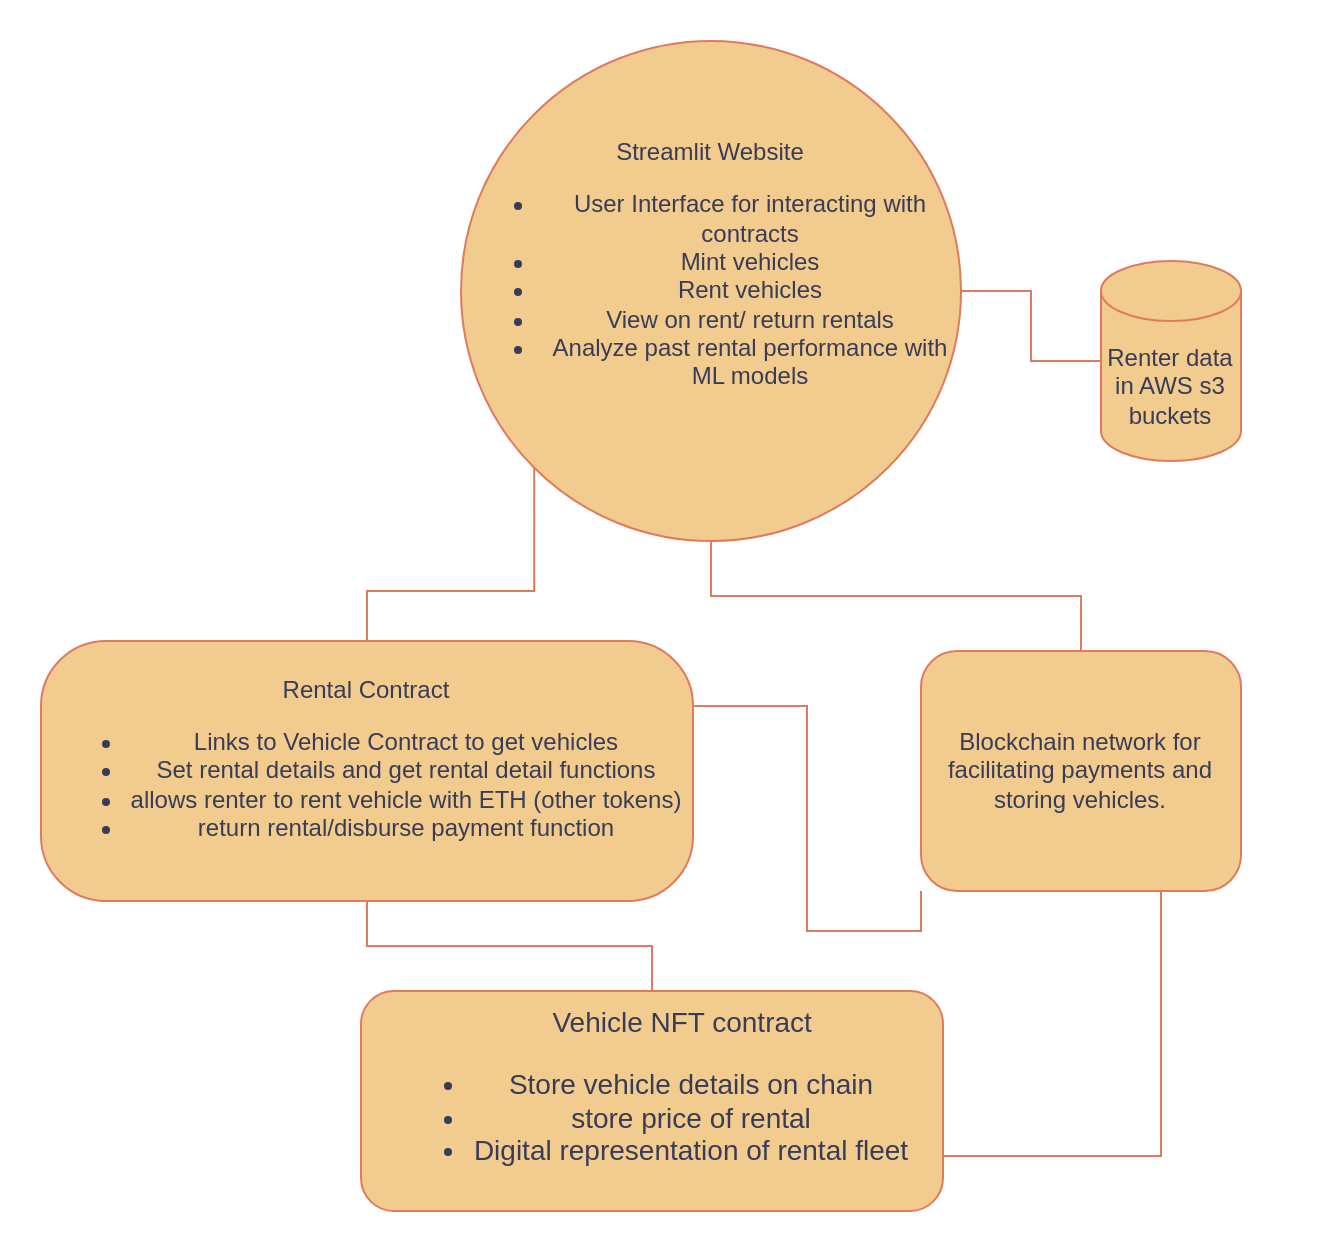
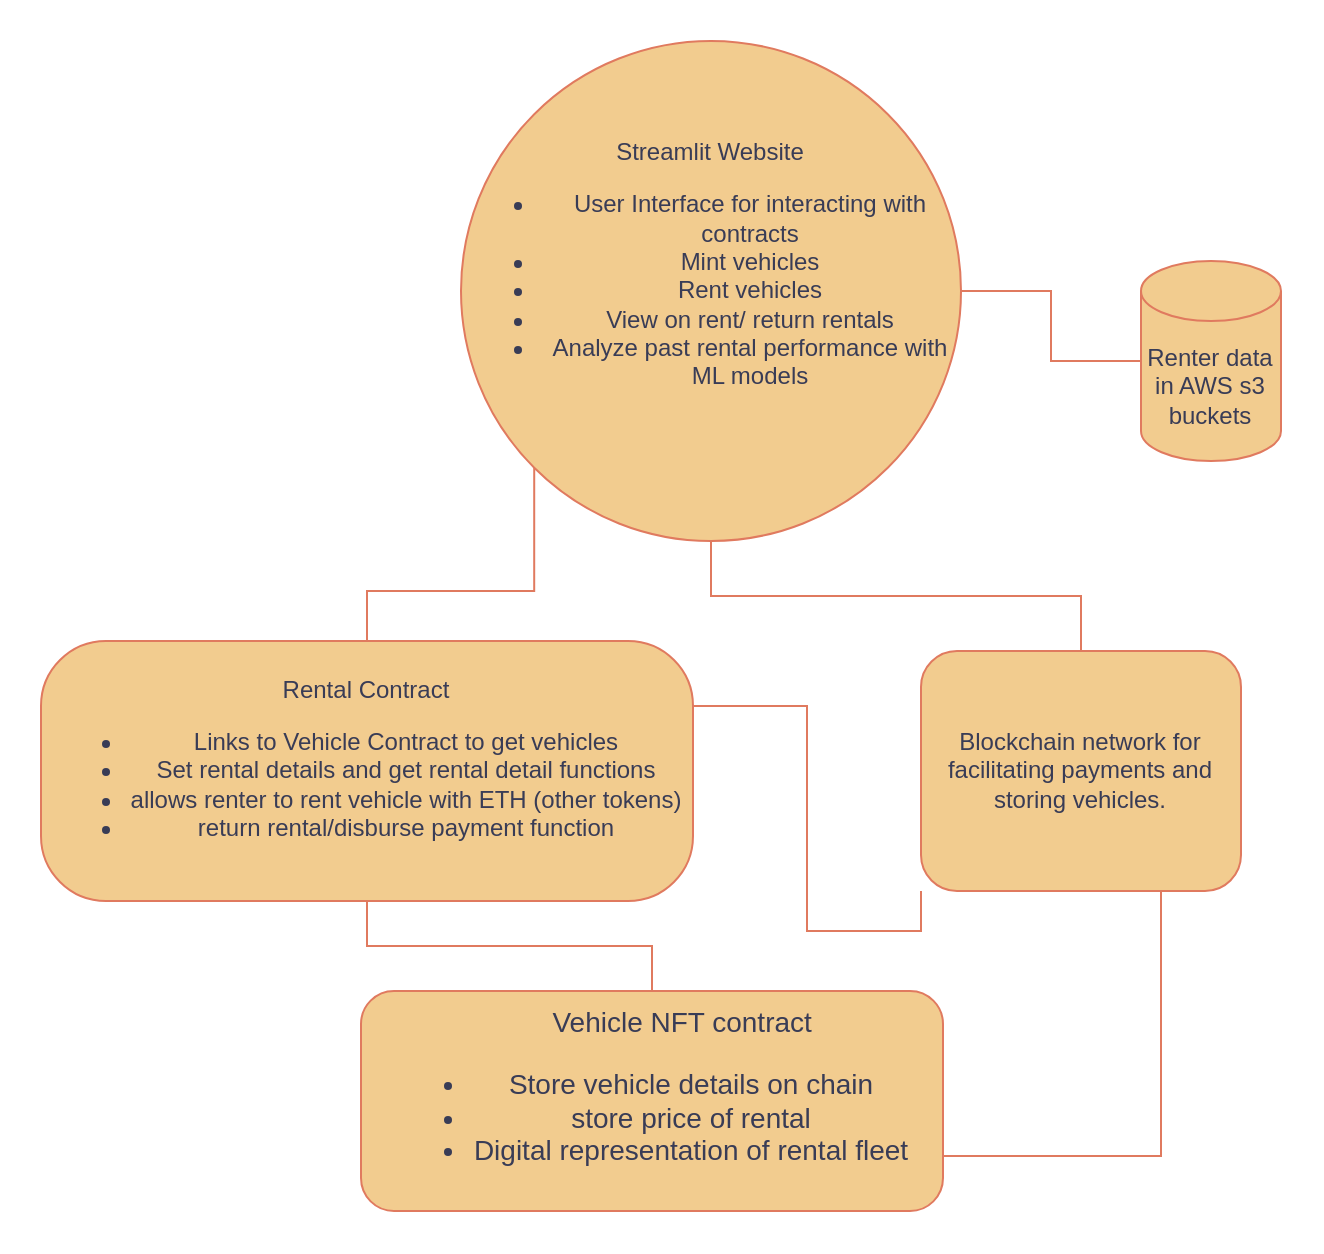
  <mxCell id="0" />
  <mxCell id="1" parent="0" />
  <mxCell id="2" value="&lt;div style=&quot;font-size: 14px;&quot;&gt;&lt;span style=&quot;background-color: initial;&quot;&gt;&lt;font style=&quot;font-size: 14px;&quot;&gt;&lt;span style=&quot;white-space: pre;&quot;&gt;&#09;&lt;/span&gt;Vehicle NFT contract&lt;/font&gt;&lt;/span&gt;&lt;/div&gt;&lt;div style=&quot;font-size: 14px;&quot;&gt;&lt;ul style=&quot;&quot;&gt;&lt;li style=&quot;&quot;&gt;&lt;font style=&quot;font-size: 14px;&quot;&gt;&lt;span style=&quot;background-color: initial;&quot;&gt;Store vehicle details on chai&lt;/span&gt;n&lt;/font&gt;&lt;/li&gt;&lt;li style=&quot;&quot;&gt;&lt;font style=&quot;font-size: 14px;&quot;&gt;store price of rental&lt;/font&gt;&lt;/li&gt;&lt;li style=&quot;&quot;&gt;&lt;font style=&quot;font-size: 14px;&quot;&gt;Digital representation of rental fleet&lt;/font&gt;&lt;/li&gt;&lt;/ul&gt;&lt;/div&gt;" style="rounded=1;whiteSpace=wrap;html=1;fontSize=12;glass=0;strokeWidth=1;shadow=0;direction=west;labelBackgroundColor=none;fillColor=#F2CC8F;strokeColor=#E07A5F;fontColor=#393C56;align=center;" parent="1" vertex="1"><mxGeometry x="180" y="495" width="291" height="110" as="geometry" /></mxCell>
  <mxCell id="3" value="" style="rounded=0;html=1;jettySize=auto;orthogonalLoop=1;fontSize=11;endArrow=none;endFill=0;endSize=8;strokeWidth=1;shadow=0;labelBackgroundColor=none;edgeStyle=orthogonalEdgeStyle;strokeColor=#E07A5F;fontColor=default;startArrow=none;startFill=0;" edge="1" parent="1" source="2" target="6"><mxGeometry relative="1" as="geometry"><mxPoint x="190" y="475" as="sourcePoint" /><mxPoint x="190" y="160" as="targetPoint" /></mxGeometry></mxCell>
  <mxCell id="4" style="edgeStyle=orthogonalEdgeStyle;rounded=0;orthogonalLoop=1;jettySize=auto;html=1;exitX=1;exitY=0.25;exitDx=0;exitDy=0;entryX=0;entryY=1;entryDx=0;entryDy=0;strokeColor=#E07A5F;fontColor=#393C56;fillColor=#F2CC8F;startArrow=none;startFill=0;endArrow=none;endFill=0;" edge="1" parent="1" source="6" target="12"><mxGeometry relative="1" as="geometry" /></mxCell>
  <mxCell id="5" style="edgeStyle=orthogonalEdgeStyle;rounded=0;orthogonalLoop=1;jettySize=auto;html=1;exitX=0.5;exitY=0;exitDx=0;exitDy=0;entryX=0;entryY=1;entryDx=0;entryDy=0;strokeColor=#E07A5F;fontColor=#393C56;fillColor=#F2CC8F;startArrow=none;startFill=0;endArrow=none;endFill=0;" edge="1" parent="1" source="6" target="8"><mxGeometry relative="1" as="geometry" /></mxCell>
  <mxCell id="6" value="Rental Contract&lt;br&gt;&lt;ul&gt;&lt;li&gt;Links to Vehicle Contract to get vehicles&lt;/li&gt;&lt;li&gt;Set rental details and get rental detail functions&lt;/li&gt;&lt;li&gt;allows renter to rent vehicle with ETH (other tokens)&lt;/li&gt;&lt;li&gt;return rental/disburse payment function&lt;/li&gt;&lt;/ul&gt;" style="rounded=1;whiteSpace=wrap;html=1;arcSize=25;labelBackgroundColor=none;fillColor=#F2CC8F;strokeColor=#E07A5F;fontColor=#393C56;" vertex="1" parent="1"><mxGeometry x="20" y="320" width="326" height="130" as="geometry" /></mxCell>
  <mxCell id="7" value="" style="edgeStyle=orthogonalEdgeStyle;rounded=0;orthogonalLoop=1;jettySize=auto;html=1;strokeColor=#E07A5F;labelBackgroundColor=none;fontColor=default;startArrow=none;startFill=0;endArrow=none;endFill=0;" edge="1" parent="1" source="8" target="12"><mxGeometry relative="1" as="geometry" /></mxCell>
  <mxCell id="8" value="Streamlit Website&lt;br&gt;&lt;ul&gt;&lt;li&gt;User Interface for interacting with contracts&lt;/li&gt;&lt;li&gt;Mint vehicles&lt;/li&gt;&lt;li&gt;Rent vehicles&lt;/li&gt;&lt;li&gt;View on rent/ return rentals&lt;/li&gt;&lt;li&gt;Analyze past rental performance with ML models&lt;/li&gt;&lt;br&gt;&lt;/ul&gt;" style="ellipse;whiteSpace=wrap;html=1;aspect=fixed;labelBackgroundColor=none;fillColor=#F2CC8F;strokeColor=#E07A5F;fontColor=#393C56;" vertex="1" parent="1"><mxGeometry x="230" y="20" width="250" height="250" as="geometry" /></mxCell>
  <mxCell id="9" style="edgeStyle=orthogonalEdgeStyle;rounded=0;orthogonalLoop=1;jettySize=auto;html=1;labelBackgroundColor=none;strokeColor=#E07A5F;fontColor=default;endArrow=none;endFill=0;startArrow=none;startFill=0;" edge="1" parent="1" source="8" target="10"><mxGeometry relative="1" as="geometry"><mxPoint x="120" y="120" as="sourcePoint" /></mxGeometry></mxCell>
- <mxCell id="10" value="Renter data in AWS s3 buckets" style="shape=cylinder3;whiteSpace=wrap;html=1;boundedLbl=1;backgroundOutline=1;size=15;labelBackgroundColor=none;fillColor=#F2CC8F;strokeColor=#E07A5F;fontColor=#393C56;" vertex="1" parent="1"><mxGeometry x="550" y="130" width="70" height="100" as="geometry" /></mxCell>
+ <mxCell id="10" value="Renter data in AWS s3 buckets" style="shape=cylinder3;whiteSpace=wrap;html=1;boundedLbl=1;backgroundOutline=1;size=15;labelBackgroundColor=none;fillColor=#F2CC8F;strokeColor=#E07A5F;fontColor=#393C56;" vertex="1" parent="1"><mxGeometry x="570" y="130" width="70" height="100" as="geometry" /></mxCell>
  <mxCell id="11" style="edgeStyle=orthogonalEdgeStyle;rounded=0;orthogonalLoop=1;jettySize=auto;html=1;exitX=0.75;exitY=1;exitDx=0;exitDy=0;entryX=0;entryY=0.25;entryDx=0;entryDy=0;strokeColor=#E07A5F;fontColor=#393C56;fillColor=#F2CC8F;startArrow=none;startFill=0;endArrow=none;endFill=0;" edge="1" parent="1" source="12" target="2"><mxGeometry relative="1" as="geometry" /></mxCell>
  <mxCell id="12" value="Blockchain network for facilitating payments and storing vehicles." style="rounded=1;whiteSpace=wrap;html=1;strokeColor=#E07A5F;fontColor=#393C56;fillColor=#F2CC8F;labelBackgroundColor=none;" vertex="1" parent="1"><mxGeometry x="460" y="325" width="160" height="120" as="geometry" /></mxCell>
